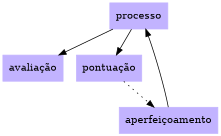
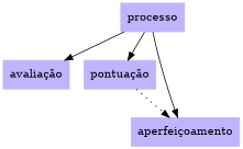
  digraph {
    node [color=".7 .3 1.0" shape=box style=filled]
    processo
    "avaliação"
    "pontuação"
    "aperfeiçoamento"
    processo -> "avaliação"
    processo -> "pontuação"
    "pontuação" -> "aperfeiçoamento" [style=dotted]
-   "aperfeiçoamento" -> processo
+   processo -> "aperfeiçoamento"
  }
